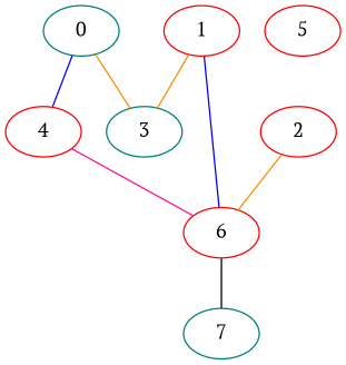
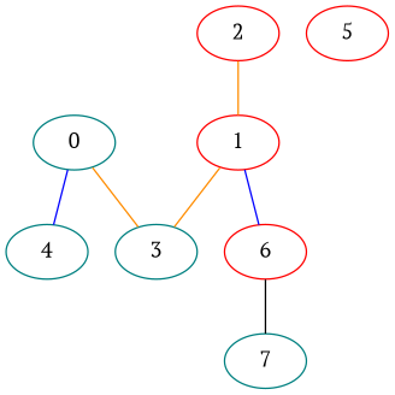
  graph {
    fontname="PT Serif"
    node [color=red fontname="PT Serif"]
    edge [color=darkorange fontname="PT Serif"]
    0 [color=teal]
    3 [color=teal]
-   4
+   4 [color=teal]
    1
    6
    7 [color=teal]
    2
    5
    0 -- 3
    0 -- 4 [color=blue]
-   4 -- 6 [color=deeppink]
    1 -- 3
    1 -- 6 [color=blue]
    6 -- 7 [color=black]
-   2 -- 6
+   2 -- 1
  }
